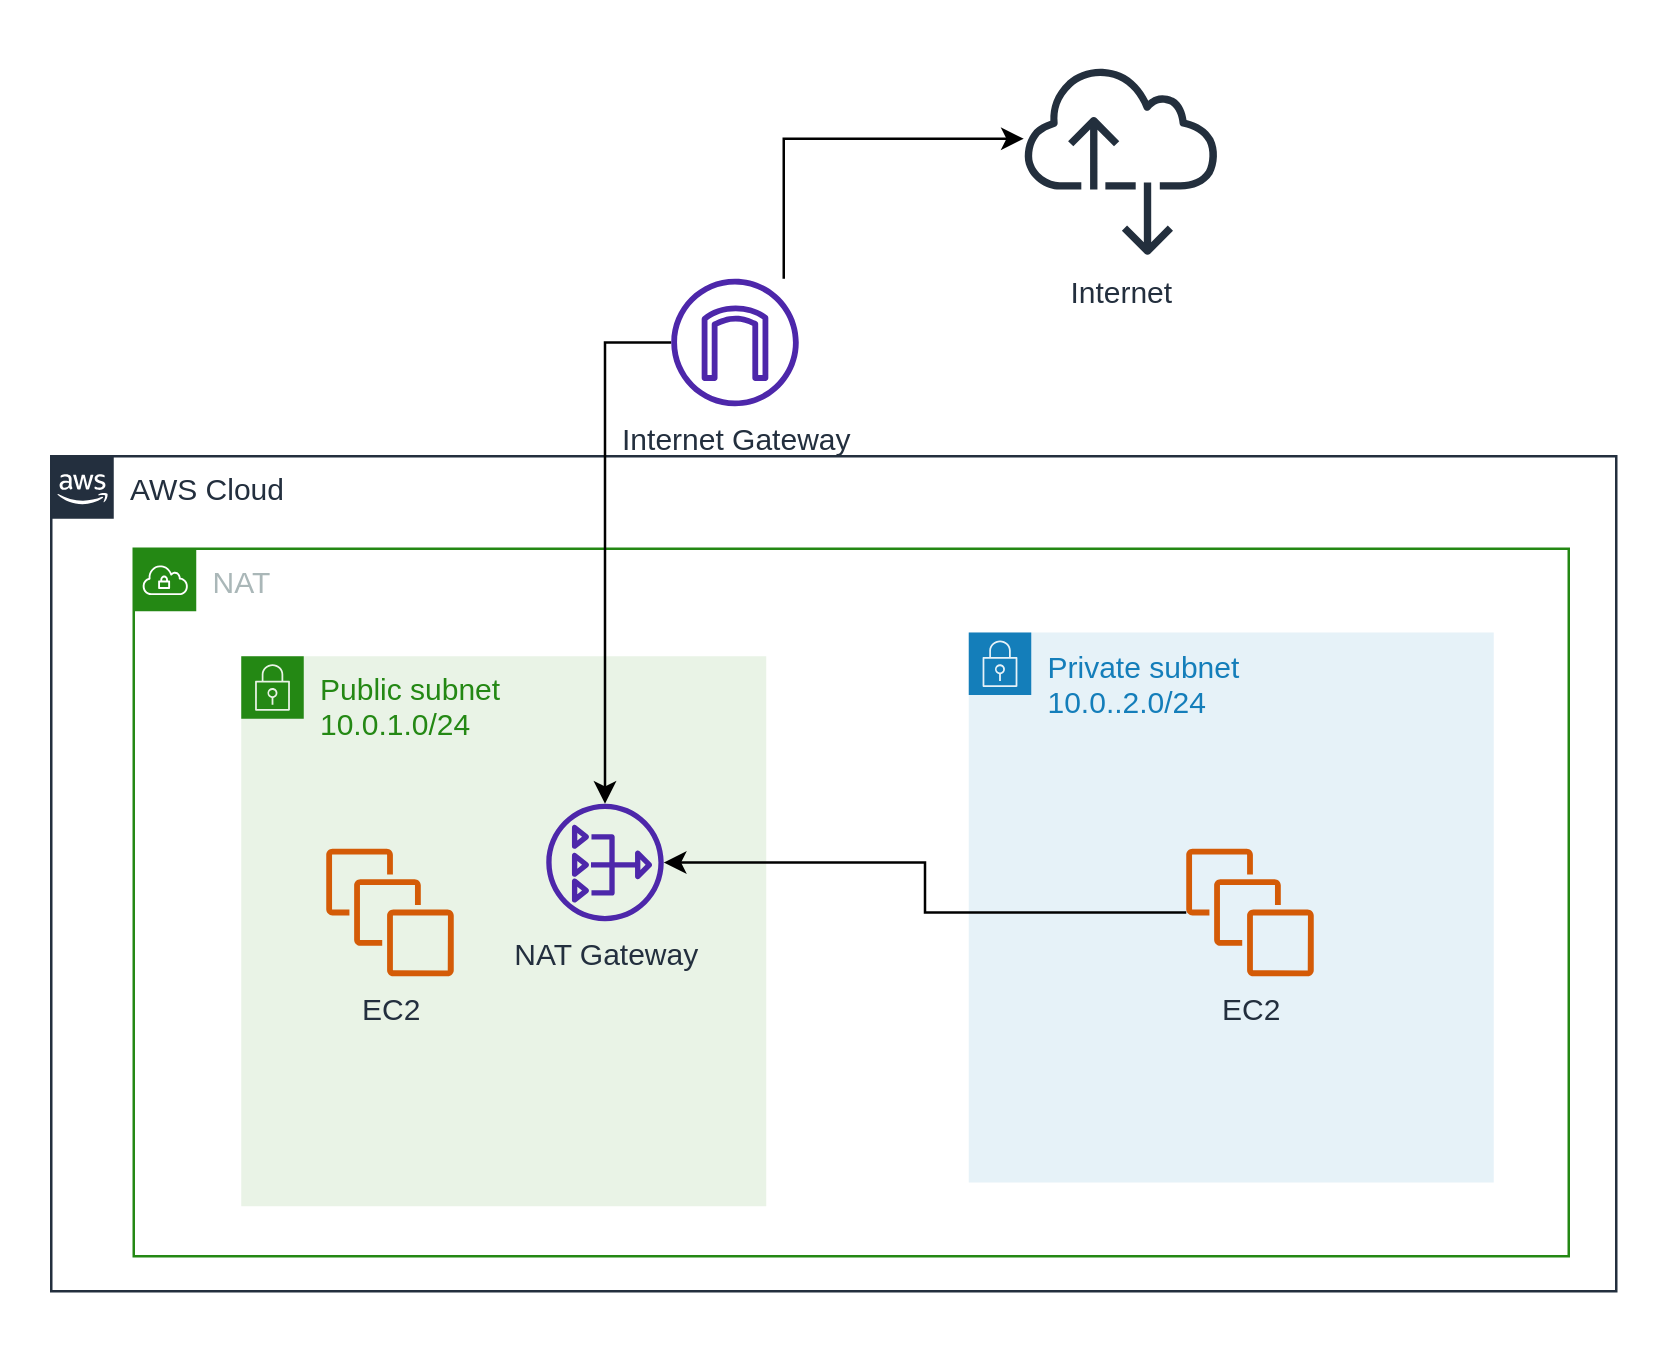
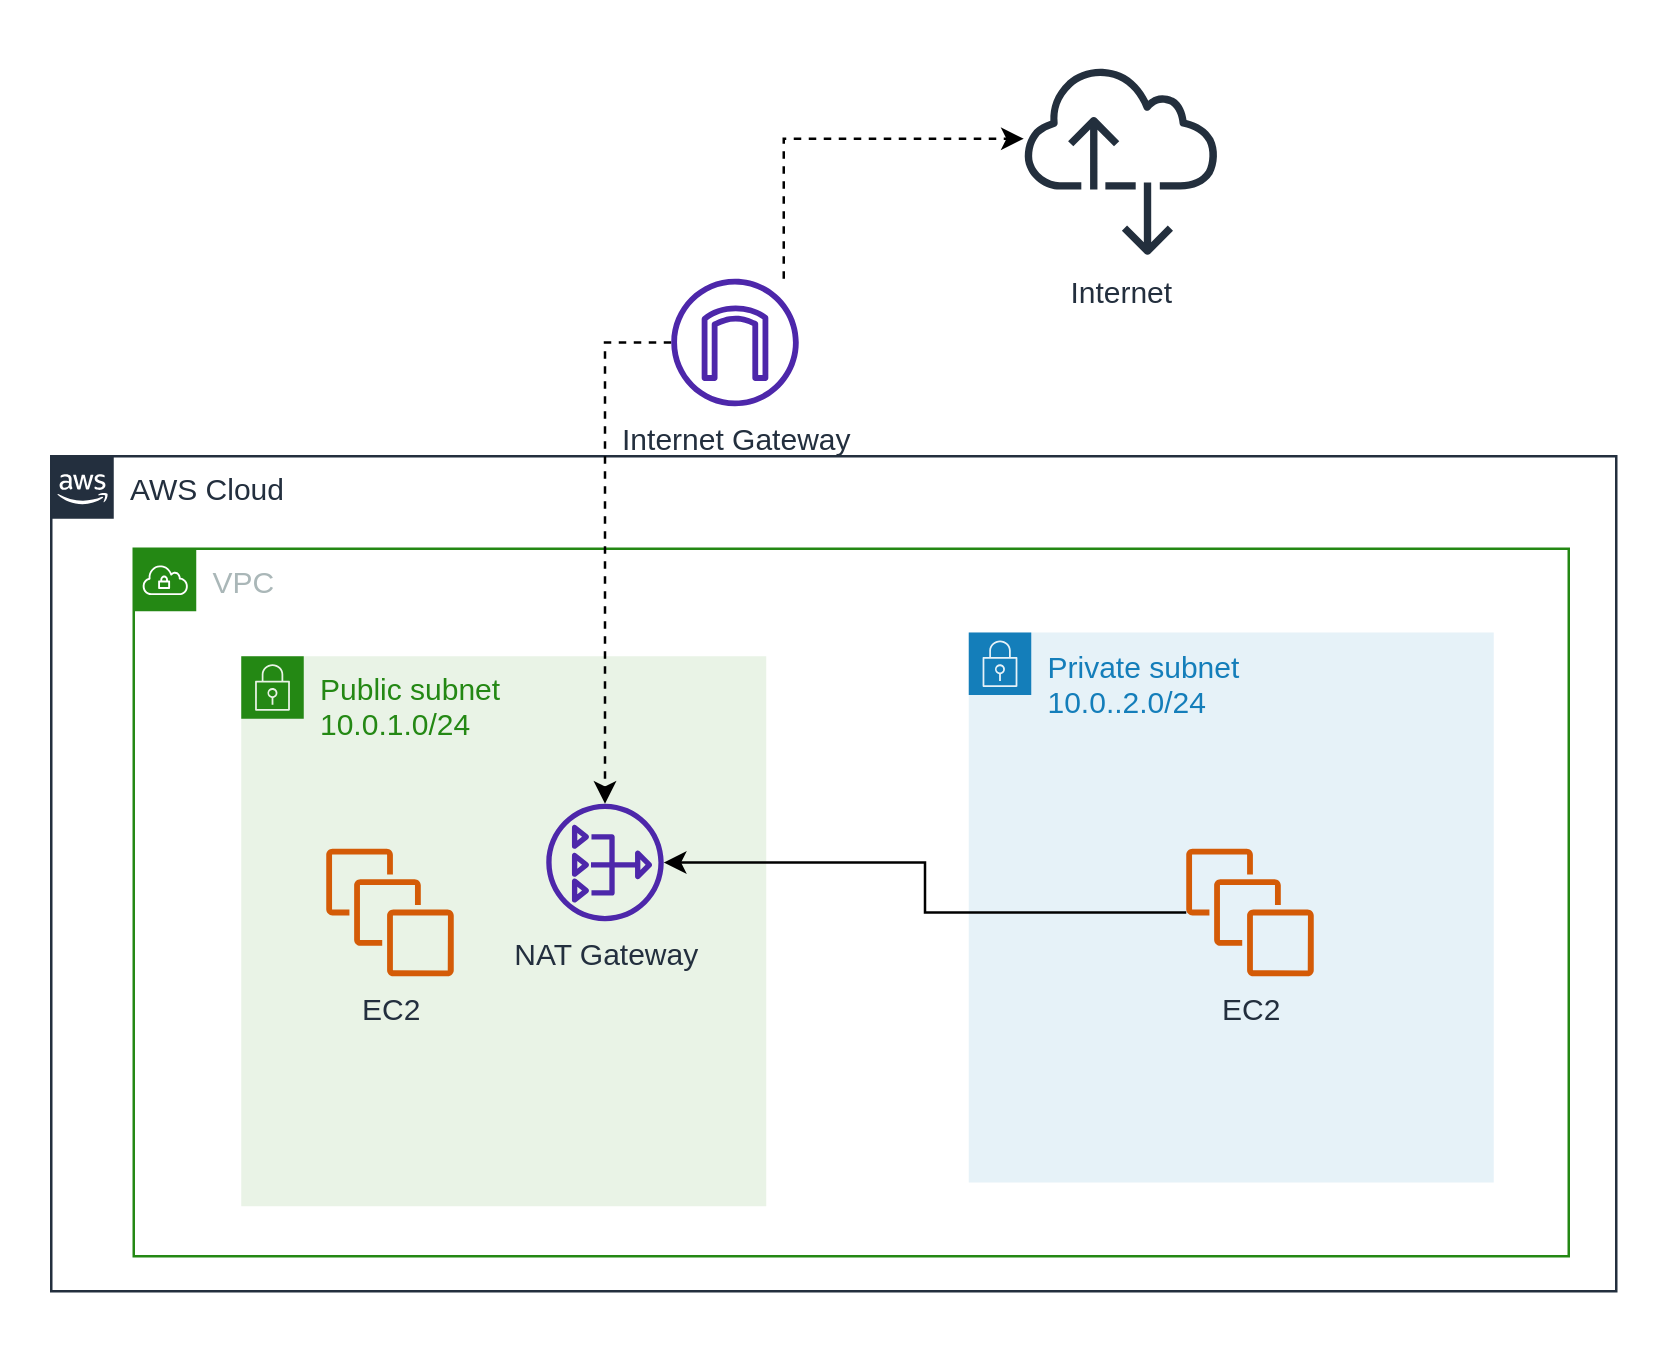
  <mxCell id="0" />
  <mxCell id="1" parent="0" />
  <mxCell id="2" value="" style="group" vertex="1" connectable="0" parent="1"><mxGeometry x="20" y="20" width="626" height="496" as="geometry" /></mxCell>
  <mxCell id="3" value="AWS Cloud" style="points=[[0,0],[0.25,0],[0.5,0],[0.75,0],[1,0],[1,0.25],[1,0.5],[1,0.75],[1,1],[0.75,1],[0.5,1],[0.25,1],[0,1],[0,0.75],[0,0.5],[0,0.25]];outlineConnect=0;gradientColor=none;html=1;whiteSpace=wrap;fontSize=12;fontStyle=0;container=1;pointerEvents=0;collapsible=0;recursiveResize=0;shape=mxgraph.aws4.group;grIcon=mxgraph.aws4.group_aws_cloud_alt;strokeColor=#232F3E;fillColor=none;verticalAlign=top;align=left;spacingLeft=30;fontColor=#232F3E;dashed=0;" vertex="1" parent="2"><mxGeometry y="162" width="626" height="334" as="geometry" /></mxCell>
  <mxCell id="4" value="Public subnet&lt;br&gt;10.0.1.0/24" style="points=[[0,0],[0.25,0],[0.5,0],[0.75,0],[1,0],[1,0.25],[1,0.5],[1,0.75],[1,1],[0.75,1],[0.5,1],[0.25,1],[0,1],[0,0.75],[0,0.5],[0,0.25]];outlineConnect=0;gradientColor=none;html=1;whiteSpace=wrap;fontSize=12;fontStyle=0;container=1;pointerEvents=0;collapsible=0;recursiveResize=0;shape=mxgraph.aws4.group;grIcon=mxgraph.aws4.group_security_group;grStroke=0;strokeColor=#248814;fillColor=#E9F3E6;verticalAlign=top;align=left;spacingLeft=30;fontColor=#248814;dashed=0;" vertex="1" parent="2"><mxGeometry x="76" y="242" width="210" height="220" as="geometry" /></mxCell>
  <mxCell id="5" value="Internet" style="sketch=0;outlineConnect=0;fontColor=#232F3E;gradientColor=none;fillColor=#232F3D;strokeColor=none;dashed=0;verticalLabelPosition=bottom;verticalAlign=top;align=center;html=1;fontSize=12;fontStyle=0;aspect=fixed;pointerEvents=1;shape=mxgraph.aws4.internet_alt2;" vertex="1" parent="2"><mxGeometry x="389" y="5" width="78" height="78" as="geometry" /></mxCell>
- <mxCell id="6" value="NAT" style="points=[[0,0],[0.25,0],[0.5,0],[0.75,0],[1,0],[1,0.25],[1,0.5],[1,0.75],[1,1],[0.75,1],[0.5,1],[0.25,1],[0,1],[0,0.75],[0,0.5],[0,0.25]];outlineConnect=0;gradientColor=none;html=1;whiteSpace=wrap;fontSize=12;fontStyle=0;container=1;pointerEvents=0;collapsible=0;recursiveResize=0;shape=mxgraph.aws4.group;grIcon=mxgraph.aws4.group_vpc;strokeColor=#248814;fillColor=none;verticalAlign=top;align=left;spacingLeft=30;fontColor=#AAB7B8;dashed=0;" vertex="1" parent="2"><mxGeometry x="33" y="199" width="574" height="283" as="geometry" /></mxCell>
+ <mxCell id="6" value="VPC" style="points=[[0,0],[0.25,0],[0.5,0],[0.75,0],[1,0],[1,0.25],[1,0.5],[1,0.75],[1,1],[0.75,1],[0.5,1],[0.25,1],[0,1],[0,0.75],[0,0.5],[0,0.25]];outlineConnect=0;gradientColor=none;html=1;whiteSpace=wrap;fontSize=12;fontStyle=0;container=1;pointerEvents=0;collapsible=0;recursiveResize=0;shape=mxgraph.aws4.group;grIcon=mxgraph.aws4.group_vpc;strokeColor=#248814;fillColor=none;verticalAlign=top;align=left;spacingLeft=30;fontColor=#AAB7B8;dashed=0;" vertex="1" parent="2"><mxGeometry x="33" y="199" width="574" height="283" as="geometry" /></mxCell>
  <mxCell id="7" value="NAT Gateway" style="sketch=0;outlineConnect=0;fontColor=#232F3E;gradientColor=none;fillColor=#4D27AA;strokeColor=none;dashed=0;verticalLabelPosition=bottom;verticalAlign=top;align=center;html=1;fontSize=12;fontStyle=0;aspect=fixed;pointerEvents=1;shape=mxgraph.aws4.nat_gateway;" vertex="1" parent="6"><mxGeometry x="165" y="102" width="47" height="47" as="geometry" /></mxCell>
  <mxCell id="8" value="EC2" style="sketch=0;outlineConnect=0;fontColor=#232F3E;gradientColor=none;fillColor=#D45B07;strokeColor=none;dashed=0;verticalLabelPosition=bottom;verticalAlign=top;align=center;html=1;fontSize=12;fontStyle=0;aspect=fixed;pointerEvents=1;shape=mxgraph.aws4.instances;" vertex="1" parent="6"><mxGeometry x="77" y="120" width="51" height="51" as="geometry" /></mxCell>
  <mxCell id="9" value="Private subnet&lt;br&gt;10.0..2.0/24" style="points=[[0,0],[0.25,0],[0.5,0],[0.75,0],[1,0],[1,0.25],[1,0.5],[1,0.75],[1,1],[0.75,1],[0.5,1],[0.25,1],[0,1],[0,0.75],[0,0.5],[0,0.25]];outlineConnect=0;gradientColor=none;html=1;whiteSpace=wrap;fontSize=12;fontStyle=0;container=1;pointerEvents=0;collapsible=0;recursiveResize=0;shape=mxgraph.aws4.group;grIcon=mxgraph.aws4.group_security_group;grStroke=0;strokeColor=#147EBA;fillColor=#E6F2F8;verticalAlign=top;align=left;spacingLeft=30;fontColor=#147EBA;dashed=0;" vertex="1" parent="6"><mxGeometry x="334" y="33.5" width="210" height="220" as="geometry" /></mxCell>
  <mxCell id="10" value="EC2" style="sketch=0;outlineConnect=0;fontColor=#232F3E;gradientColor=none;fillColor=#D45B07;strokeColor=none;dashed=0;verticalLabelPosition=bottom;verticalAlign=top;align=center;html=1;fontSize=12;fontStyle=0;aspect=fixed;pointerEvents=1;shape=mxgraph.aws4.instances;" vertex="1" parent="9"><mxGeometry x="87" y="86.5" width="51" height="51" as="geometry" /></mxCell>
  <mxCell id="11" style="edgeStyle=orthogonalEdgeStyle;rounded=0;orthogonalLoop=1;jettySize=auto;html=1;" edge="1" parent="6" source="10" target="7"><mxGeometry relative="1" as="geometry" /></mxCell>
- <mxCell id="12" value="" style="edgeStyle=orthogonalEdgeStyle;rounded=0;orthogonalLoop=1;jettySize=auto;html=1;" edge="1" parent="2" source="14" target="7"><mxGeometry relative="1" as="geometry" /></mxCell>
- <mxCell id="13" style="edgeStyle=orthogonalEdgeStyle;rounded=0;orthogonalLoop=1;jettySize=auto;html=1;" edge="1" parent="2" source="14" target="5"><mxGeometry relative="1" as="geometry"><Array as="points"><mxPoint x="293" y="35" /></Array></mxGeometry></mxCell>
+ <mxCell id="12" value="" style="edgeStyle=orthogonalEdgeStyle;rounded=0;orthogonalLoop=1;jettySize=auto;html=1;dashed=1;" edge="1" parent="2" source="14" target="7"><mxGeometry relative="1" as="geometry" /></mxCell>
+ <mxCell id="13" style="edgeStyle=orthogonalEdgeStyle;rounded=0;orthogonalLoop=1;jettySize=auto;html=1;dashed=1;" edge="1" parent="2" source="14" target="5"><mxGeometry relative="1" as="geometry"><Array as="points"><mxPoint x="293" y="35" /></Array></mxGeometry></mxCell>
  <mxCell id="14" value="Internet Gateway" style="sketch=0;outlineConnect=0;fontColor=#232F3E;gradientColor=none;fillColor=#4D27AA;strokeColor=none;dashed=0;verticalLabelPosition=bottom;verticalAlign=top;align=center;html=1;fontSize=12;fontStyle=0;aspect=fixed;pointerEvents=1;shape=mxgraph.aws4.internet_gateway;" vertex="1" parent="2"><mxGeometry x="248" y="91" width="51" height="51" as="geometry" /></mxCell>
